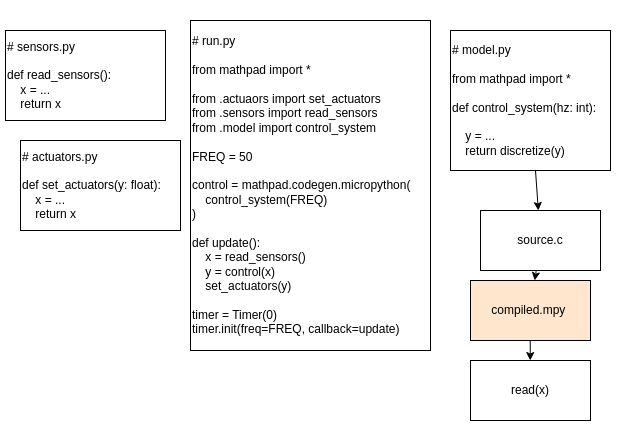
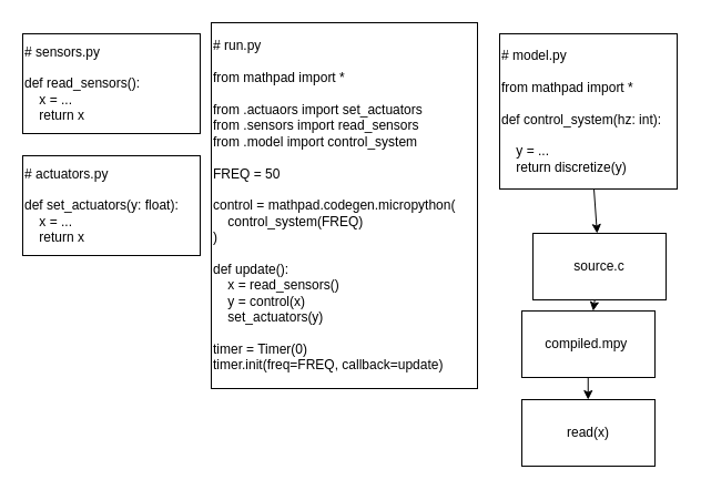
  <mxCell id="0" />
  <mxCell id="1" parent="0" />
- <mxCell id="2" value="compiled.mpy&amp;nbsp;" style="rounded=0;whiteSpace=wrap;html=1;fillColor=#ffe6cc;" parent="1" vertex="1"><mxGeometry x="470" y="280" width="120" height="60" as="geometry" /></mxCell>
- <mxCell id="3" value="" style="edgeStyle=none;html=1;dashed=1;" parent="1" source="4" target="2" edge="1"><mxGeometry relative="1" as="geometry" /></mxCell>
+ <mxCell id="2" value="compiled.mpy&amp;nbsp;" style="rounded=0;whiteSpace=wrap;html=1;" parent="1" vertex="1"><mxGeometry x="470" y="280" width="120" height="60" as="geometry" /></mxCell>
+ <mxCell id="3" value="" style="edgeStyle=none;html=1;" parent="1" source="4" target="2" edge="1"><mxGeometry relative="1" as="geometry" /></mxCell>
  <mxCell id="4" value="source.c" style="rounded=0;whiteSpace=wrap;html=1;" parent="1" vertex="1"><mxGeometry x="480" y="210" width="120" height="60" as="geometry" /></mxCell>
  <mxCell id="5" value="# run.py&lt;br&gt;&lt;br&gt;from mathpad import *&lt;br&gt;&lt;br&gt;from .actuaors import set_actuators&lt;br&gt;from .sensors import read_sensors&lt;br&gt;from .model import control_system&lt;br&gt;&lt;br&gt;FREQ = 50&lt;br&gt;&lt;br&gt;control = mathpad.codegen.micropython(&lt;br&gt;&amp;nbsp; &amp;nbsp; control_system(FREQ)&lt;br&gt;)&lt;br&gt;&lt;br&gt;def update():&lt;br&gt;&amp;nbsp; &amp;nbsp; x = read_sensors()&lt;br&gt;&amp;nbsp; &amp;nbsp; y = control(x)&lt;br&gt;&amp;nbsp; &amp;nbsp; set_actuators(y)&lt;br&gt;&lt;br&gt;timer = Timer(0)&lt;br&gt;timer.init(freq=FREQ, callback=update)" style="rounded=0;whiteSpace=wrap;html=1;align=left;" parent="1" vertex="1"><mxGeometry x="190" y="20" width="240" height="330" as="geometry" /></mxCell>
  <mxCell id="6" value="" style="edgeStyle=none;html=1;" parent="1" source="7" target="4" edge="1"><mxGeometry relative="1" as="geometry" /></mxCell>
  <mxCell id="7" value="# model.py&lt;br&gt;&lt;br&gt;from mathpad import *&lt;br&gt;&lt;br&gt;def control_system(hz: int):&lt;br&gt;&amp;nbsp; &amp;nbsp;&amp;nbsp;&lt;br&gt;&amp;nbsp; &amp;nbsp; y = ...&lt;br&gt;&amp;nbsp; &amp;nbsp; return discretize(y)" style="rounded=0;whiteSpace=wrap;html=1;align=left;" parent="1" vertex="1"><mxGeometry x="450" y="30" width="160" height="140" as="geometry" /></mxCell>
- <mxCell id="8" value="# sensors.py&lt;br&gt;&lt;br&gt;def read_sensors():&lt;br&gt;&amp;nbsp; &amp;nbsp; x = ...&lt;br&gt;&amp;nbsp; &amp;nbsp; return x" style="rounded=0;whiteSpace=wrap;html=1;align=left;" parent="1" vertex="1"><mxGeometry x="5" y="30" width="160" height="90" as="geometry" /></mxCell>
+ <mxCell id="8" value="# sensors.py&lt;br&gt;&lt;br&gt;def read_sensors():&lt;br&gt;&amp;nbsp; &amp;nbsp; x = ...&lt;br&gt;&amp;nbsp; &amp;nbsp; return x" style="rounded=0;whiteSpace=wrap;html=1;align=left;" parent="1" vertex="1"><mxGeometry x="20" y="30" width="160" height="90" as="geometry" /></mxCell>
  <mxCell id="9" value="# actuators.py&lt;br&gt;&lt;br&gt;def set_actuators(y: float):&lt;br&gt;&amp;nbsp; &amp;nbsp; x = ...&lt;br&gt;&amp;nbsp; &amp;nbsp; return x" style="rounded=0;whiteSpace=wrap;html=1;align=left;" parent="1" vertex="1"><mxGeometry x="20" y="140" width="160" height="90" as="geometry" /></mxCell>
  <mxCell id="10" value="" style="edgeStyle=none;html=1;" parent="1" edge="1"><mxGeometry relative="1" as="geometry"><mxPoint x="529.74" y="340" as="sourcePoint" /><mxPoint x="529.74" y="360" as="targetPoint" /></mxGeometry></mxCell>
  <mxCell id="11" value="read(x)" style="rounded=0;whiteSpace=wrap;html=1;" parent="1" vertex="1"><mxGeometry x="470" y="360" width="120" height="60" as="geometry" /></mxCell>
